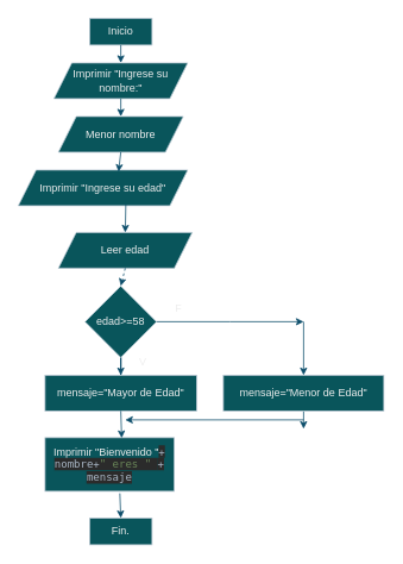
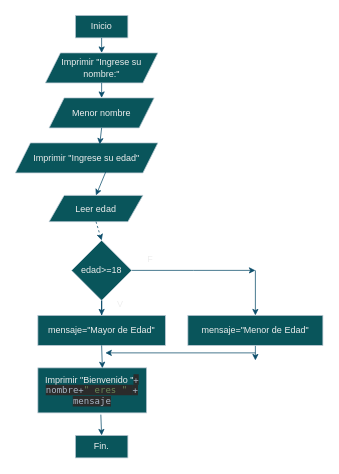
  <mxCell id="0" />
  <mxCell id="1" parent="0" />
  <mxCell id="2" value="Inicio" style="whiteSpace=wrap;html=1;strokeColor=#BAC8D3;fontColor=#EEEEEE;fillColor=#09555B;rounded=0;" vertex="1" parent="1"><mxGeometry x="100" y="20" width="70" height="30" as="geometry" /></mxCell>
  <mxCell id="3" value="Fin." style="whiteSpace=wrap;html=1;strokeColor=#BAC8D3;fontColor=#EEEEEE;fillColor=#09555B;rounded=0;" vertex="1" parent="1"><mxGeometry x="100" y="580" width="70" height="30" as="geometry" /></mxCell>
  <mxCell id="4" value="Imprimir &quot;Ingrese su nombre:&quot;" style="shape=parallelogram;perimeter=parallelogramPerimeter;whiteSpace=wrap;html=1;fixedSize=1;strokeColor=#BAC8D3;fontColor=#EEEEEE;fillColor=#09555B;" vertex="1" parent="1"><mxGeometry x="60" y="70" width="150" height="40" as="geometry" /></mxCell>
  <mxCell id="5" value="Menor nombre" style="shape=parallelogram;perimeter=parallelogramPerimeter;whiteSpace=wrap;html=1;fixedSize=1;strokeColor=#BAC8D3;fontColor=#EEEEEE;fillColor=#09555B;" vertex="1" parent="1"><mxGeometry x="65" y="130" width="140" height="40" as="geometry" /></mxCell>
  <mxCell id="6" value="" style="endArrow=classic;html=1;rounded=0;strokeColor=#0B4D6A;exitX=0.5;exitY=1;exitDx=0;exitDy=0;entryX=0.5;entryY=0;entryDx=0;entryDy=0;" edge="1" parent="1" source="2" target="4"><mxGeometry width="50" height="50" relative="1" as="geometry"><mxPoint x="260" y="70" as="sourcePoint" /><mxPoint x="310" y="20" as="targetPoint" /></mxGeometry></mxCell>
  <mxCell id="7" value="" style="endArrow=classic;html=1;rounded=0;strokeColor=#0B4D6A;exitX=0.5;exitY=1;exitDx=0;exitDy=0;entryX=0.5;entryY=0;entryDx=0;entryDy=0;" edge="1" parent="1" source="4" target="5"><mxGeometry width="50" height="50" relative="1" as="geometry"><mxPoint x="270" y="150" as="sourcePoint" /><mxPoint x="320" y="100" as="targetPoint" /></mxGeometry></mxCell>
  <mxCell id="8" value="Imprimir &quot;Ingrese su edad&quot;" style="shape=parallelogram;perimeter=parallelogramPerimeter;whiteSpace=wrap;html=1;fixedSize=1;strokeColor=#BAC8D3;fontColor=#EEEEEE;fillColor=#09555B;" vertex="1" parent="1"><mxGeometry x="20" y="190" width="190" height="40" as="geometry" /></mxCell>
  <mxCell id="9" value="" style="endArrow=classic;html=1;rounded=0;strokeColor=#0B4D6A;exitX=0.5;exitY=1;exitDx=0;exitDy=0;entryX=0.592;entryY=0.05;entryDx=0;entryDy=0;entryPerimeter=0;" edge="1" parent="1" source="5" target="8"><mxGeometry width="50" height="50" relative="1" as="geometry"><mxPoint x="170" y="270" as="sourcePoint" /><mxPoint x="220" y="220" as="targetPoint" /></mxGeometry></mxCell>
- <mxCell id="10" value="Leer edad" style="shape=parallelogram;perimeter=parallelogramPerimeter;whiteSpace=wrap;html=1;fixedSize=1;strokeColor=#BAC8D3;fontColor=#EEEEEE;fillColor=#09555B;" vertex="1" parent="1"><mxGeometry x="65" y="260" width="150" height="40" as="geometry" /></mxCell>
+ <mxCell id="10" value="Leer edad" style="shape=parallelogram;perimeter=parallelogramPerimeter;whiteSpace=wrap;html=1;fixedSize=1;strokeColor=#BAC8D3;fontColor=#EEEEEE;fillColor=#09555B;" vertex="1" parent="1"><mxGeometry x="65" y="260" width="125" height="35" as="geometry" /></mxCell>
  <mxCell id="11" value="" style="endArrow=classic;html=1;rounded=0;strokeColor=#0B4D6A;entryX=0.5;entryY=0;entryDx=0;entryDy=0;exitX=0.635;exitY=0.958;exitDx=0;exitDy=0;exitPerimeter=0;" edge="1" parent="1" source="8" target="10"><mxGeometry width="50" height="50" relative="1" as="geometry"><mxPoint x="140" y="240" as="sourcePoint" /><mxPoint x="220" y="220" as="targetPoint" /></mxGeometry></mxCell>
  <mxCell id="12" value="" style="edgeStyle=orthogonalEdgeStyle;rounded=0;orthogonalLoop=1;jettySize=auto;html=1;strokeColor=#0B4D6A;" edge="1" parent="1" source="14" target="15"><mxGeometry relative="1" as="geometry" /></mxCell>
  <mxCell id="13" style="edgeStyle=orthogonalEdgeStyle;rounded=0;orthogonalLoop=1;jettySize=auto;html=1;strokeColor=#0B4D6A;" edge="1" parent="1" source="14"><mxGeometry relative="1" as="geometry"><mxPoint x="340" y="360" as="targetPoint" /></mxGeometry></mxCell>
- <mxCell id="14" value="edad&amp;gt;=58" style="rhombus;whiteSpace=wrap;html=1;strokeColor=#BAC8D3;fontColor=#EEEEEE;fillColor=#09555B;" vertex="1" parent="1"><mxGeometry x="95" y="320" width="80" height="80" as="geometry" /></mxCell>
+ <mxCell id="14" value="edad&amp;gt;=18" style="rhombus;whiteSpace=wrap;html=1;strokeColor=#BAC8D3;fontColor=#EEEEEE;fillColor=#09555B;" vertex="1" parent="1"><mxGeometry x="95" y="320" width="80" height="80" as="geometry" /></mxCell>
  <mxCell id="15" value="mensaje=&quot;Mayor de Edad&quot;" style="whiteSpace=wrap;html=1;fillColor=#09555B;strokeColor=#BAC8D3;fontColor=#EEEEEE;" vertex="1" parent="1"><mxGeometry x="50" y="420" width="170" height="40" as="geometry" /></mxCell>
  <mxCell id="16" value="V" style="text;html=1;strokeColor=none;fillColor=none;align=center;verticalAlign=middle;whiteSpace=wrap;rounded=0;fontColor=#EEEEEE;" vertex="1" parent="1"><mxGeometry x="130" y="390" width="60" height="30" as="geometry" /></mxCell>
  <mxCell id="17" style="edgeStyle=orthogonalEdgeStyle;rounded=0;orthogonalLoop=1;jettySize=auto;html=1;exitX=0.5;exitY=1;exitDx=0;exitDy=0;strokeColor=#0B4D6A;" edge="1" parent="1" source="18"><mxGeometry relative="1" as="geometry"><mxPoint x="340" y="480" as="targetPoint" /></mxGeometry></mxCell>
  <mxCell id="18" value="mensaje=&quot;Menor de Edad&quot;" style="rounded=0;whiteSpace=wrap;html=1;strokeColor=#BAC8D3;fontColor=#EEEEEE;fillColor=#09555B;" vertex="1" parent="1"><mxGeometry x="250" y="420" width="180" height="40" as="geometry" /></mxCell>
  <mxCell id="19" value="" style="endArrow=classic;html=1;rounded=0;strokeColor=#0B4D6A;exitX=0.5;exitY=1;exitDx=0;exitDy=0;entryX=0.5;entryY=0;entryDx=0;entryDy=0;dashed=1;" edge="1" parent="1" source="10" target="14"><mxGeometry width="50" height="50" relative="1" as="geometry"><mxPoint x="-90" y="290" as="sourcePoint" /><mxPoint x="-40" y="240" as="targetPoint" /></mxGeometry></mxCell>
  <mxCell id="20" value="" style="endArrow=classic;html=1;rounded=0;strokeColor=#0B4D6A;entryX=0.5;entryY=0;entryDx=0;entryDy=0;" edge="1" parent="1" target="18"><mxGeometry width="50" height="50" relative="1" as="geometry"><mxPoint x="340" y="360" as="sourcePoint" /><mxPoint x="440" y="350" as="targetPoint" /></mxGeometry></mxCell>
  <mxCell id="21" value="F" style="text;html=1;strokeColor=none;fillColor=none;align=center;verticalAlign=middle;whiteSpace=wrap;rounded=0;fontColor=#EEEEEE;" vertex="1" parent="1"><mxGeometry x="170" y="330" width="60" height="30" as="geometry" /></mxCell>
  <mxCell id="22" value="" style="endArrow=classic;html=1;rounded=0;strokeColor=#0B4D6A;" edge="1" parent="1"><mxGeometry width="50" height="50" relative="1" as="geometry"><mxPoint x="340" y="470" as="sourcePoint" /><mxPoint x="140" y="470" as="targetPoint" /></mxGeometry></mxCell>
  <mxCell id="23" value="Imprimir &quot;Bienvenido &quot;&lt;span style=&quot;background-color: rgb(43, 43, 43); color: rgb(169, 183, 198); font-family: &amp;quot;JetBrains Mono&amp;quot;, monospace;&quot;&gt;+ nombre+&lt;/span&gt;&lt;span style=&quot;background-color: rgb(43, 43, 43); font-family: &amp;quot;JetBrains Mono&amp;quot;, monospace; color: rgb(106, 135, 89);&quot;&gt;&quot; eres &quot; &lt;/span&gt;&lt;span style=&quot;background-color: rgb(43, 43, 43); color: rgb(169, 183, 198); font-family: &amp;quot;JetBrains Mono&amp;quot;, monospace;&quot;&gt;+ mensaje&lt;/span&gt;" style="rounded=0;whiteSpace=wrap;html=1;strokeColor=#BAC8D3;fontColor=#EEEEEE;fillColor=#09555B;" vertex="1" parent="1"><mxGeometry x="50" y="490" width="145" height="60" as="geometry" /></mxCell>
  <mxCell id="24" value="" style="endArrow=classic;html=1;rounded=0;strokeColor=#0B4D6A;exitX=0.5;exitY=1;exitDx=0;exitDy=0;entryX=0.593;entryY=0.006;entryDx=0;entryDy=0;entryPerimeter=0;" edge="1" parent="1" source="15" target="23"><mxGeometry width="50" height="50" relative="1" as="geometry"><mxPoint x="170" y="470" as="sourcePoint" /><mxPoint x="220" y="420" as="targetPoint" /></mxGeometry></mxCell>
  <mxCell id="25" value="" style="endArrow=classic;html=1;rounded=0;strokeColor=#0B4D6A;exitX=0.579;exitY=1.039;exitDx=0;exitDy=0;exitPerimeter=0;entryX=0.5;entryY=0;entryDx=0;entryDy=0;" edge="1" parent="1" source="23" target="3"><mxGeometry width="50" height="50" relative="1" as="geometry"><mxPoint x="-90" y="660" as="sourcePoint" /><mxPoint x="-40" y="610" as="targetPoint" /></mxGeometry></mxCell>
